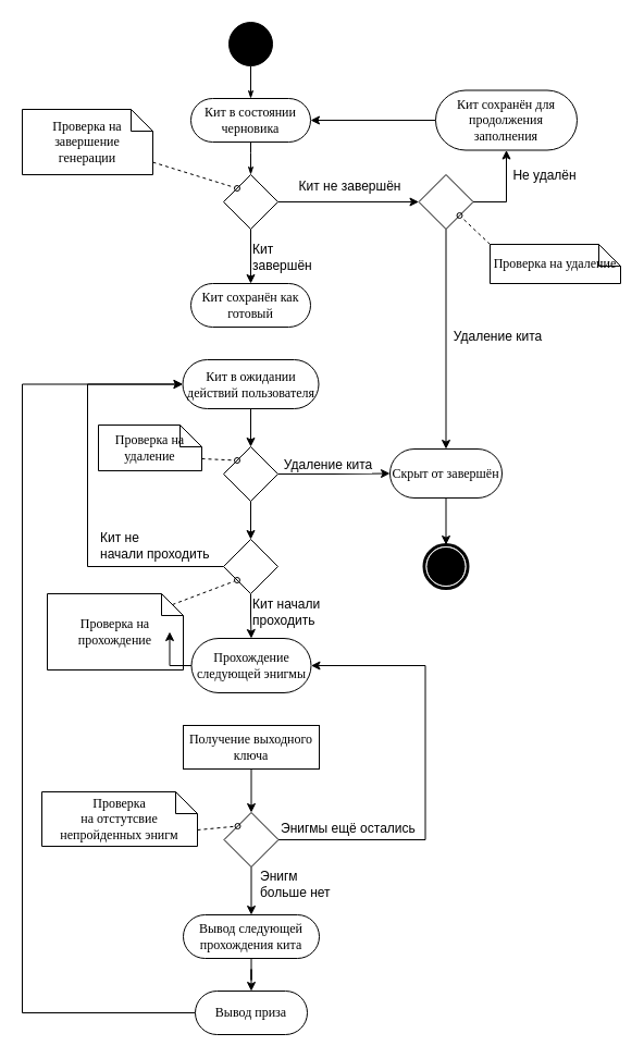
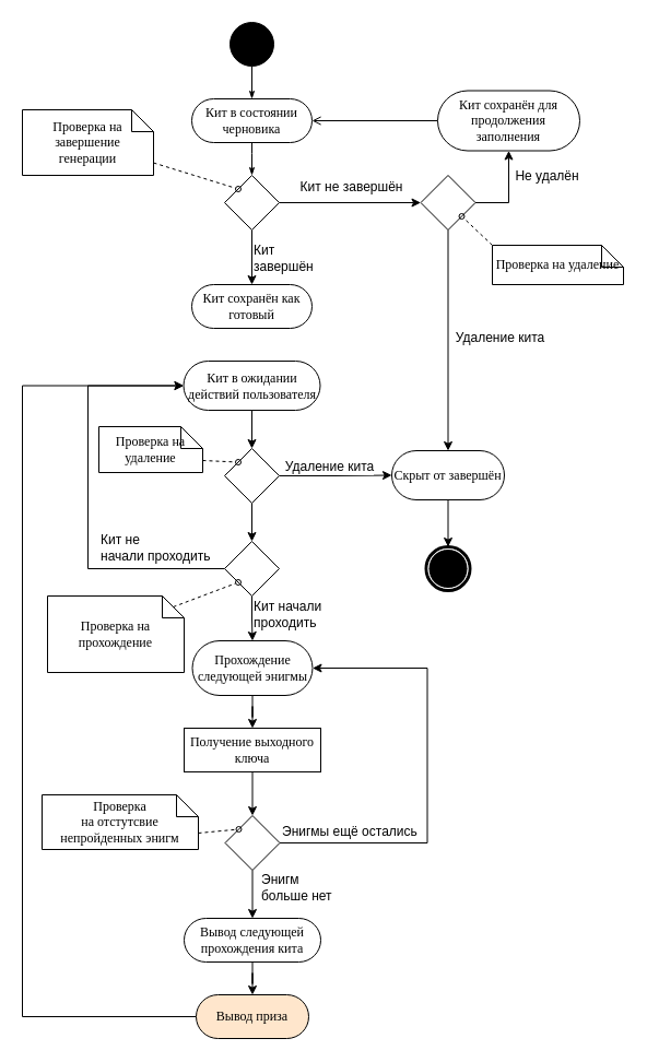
  <mxCell id="0" />
  <mxCell id="1" parent="0" />
  <mxCell id="2" style="edgeStyle=orthogonalEdgeStyle;rounded=0;html=1;labelBackgroundColor=none;startArrow=none;startFill=0;startSize=5;endArrow=classicThin;endFill=1;endSize=5;jettySize=auto;orthogonalLoop=1;strokeColor=#000000;strokeWidth=1;fontFamily=Verdana;fontSize=12;fontColor=#000000;" edge="1" parent="1" source="3" target="4"><mxGeometry relative="1" as="geometry" /></mxCell>
  <mxCell id="3" value="" style="ellipse;whiteSpace=wrap;html=1;rounded=0;shadow=0;comic=0;labelBackgroundColor=none;strokeColor=#000000;strokeWidth=1;fillColor=#000000;fontFamily=Verdana;fontSize=12;fontColor=#000000;align=center;" vertex="1" parent="1"><mxGeometry x="210" y="20" width="40" height="40" as="geometry" /></mxCell>
  <mxCell id="4" value="Кит в состоянии черновика" style="rounded=1;whiteSpace=wrap;html=1;shadow=0;comic=0;labelBackgroundColor=none;strokeColor=#000000;strokeWidth=1;fillColor=#ffffff;fontFamily=Verdana;fontSize=12;fontColor=#000000;align=center;arcSize=50;" vertex="1" parent="1"><mxGeometry x="175" y="90" width="110" height="40" as="geometry" /></mxCell>
  <mxCell id="5" style="edgeStyle=orthogonalEdgeStyle;rounded=0;html=1;entryX=0.5;entryY=0;labelBackgroundColor=none;startArrow=none;startFill=0;startSize=5;endArrow=classicThin;endFill=1;endSize=5;jettySize=auto;orthogonalLoop=1;strokeColor=#000000;strokeWidth=1;fontFamily=Verdana;fontSize=12;fontColor=#000000;exitX=0.5;exitY=1;exitDx=0;exitDy=0;entryDx=0;entryDy=0;" edge="1" parent="1" source="4" target="10"><mxGeometry relative="1" as="geometry"><Array as="points"><mxPoint x="230" y="140" /><mxPoint x="230" y="140" /></Array><mxPoint x="-21.333" y="139.667" as="targetPoint" /></mxGeometry></mxCell>
  <mxCell id="6" style="edgeStyle=orthogonalEdgeStyle;rounded=0;orthogonalLoop=1;jettySize=auto;html=1;exitX=0.5;exitY=1;exitDx=0;exitDy=0;entryX=0.5;entryY=0;entryDx=0;entryDy=0;" edge="1" parent="1" source="10" target="17"><mxGeometry relative="1" as="geometry" /></mxCell>
  <mxCell id="7" value="&lt;div&gt;Кит&lt;/div&gt;&lt;div align=&quot;left&quot;&gt;завершён&lt;/div&gt;" style="text;html=1;resizable=0;points=[];align=left;verticalAlign=middle;labelBackgroundColor=#ffffff;" vertex="1" connectable="0" parent="6"><mxGeometry x="-0.052" relative="1" as="geometry"><mxPoint y="1.5" as="offset" /></mxGeometry></mxCell>
  <mxCell id="8" value="" style="edgeStyle=orthogonalEdgeStyle;rounded=0;orthogonalLoop=1;jettySize=auto;html=1;" edge="1" parent="1" source="10" target="14"><mxGeometry relative="1" as="geometry" /></mxCell>
  <mxCell id="9" value="Кит не завершён" style="text;html=1;resizable=0;points=[];align=center;verticalAlign=middle;labelBackgroundColor=#ffffff;" vertex="1" connectable="0" parent="8"><mxGeometry x="-0.248" y="-2" relative="1" as="geometry"><mxPoint x="16.5" y="-17" as="offset" /></mxGeometry></mxCell>
  <mxCell id="10" value="" style="rhombus;whiteSpace=wrap;html=1;" vertex="1" parent="1"><mxGeometry x="205" y="160" width="50" height="50" as="geometry" /></mxCell>
  <mxCell id="11" style="edgeStyle=orthogonalEdgeStyle;rounded=0;orthogonalLoop=1;jettySize=auto;html=1;exitX=1;exitY=0.5;exitDx=0;exitDy=0;entryX=0.5;entryY=1;entryDx=0;entryDy=0;" edge="1" parent="1" source="14" target="21"><mxGeometry relative="1" as="geometry" /></mxCell>
  <mxCell id="12" value="Не удалён" style="text;html=1;resizable=0;points=[];align=center;verticalAlign=middle;labelBackgroundColor=#ffffff;" vertex="1" connectable="0" parent="11"><mxGeometry x="-0.213" y="16" relative="1" as="geometry"><mxPoint x="50.5" y="-24.5" as="offset" /></mxGeometry></mxCell>
  <mxCell id="13" style="edgeStyle=orthogonalEdgeStyle;rounded=0;orthogonalLoop=1;jettySize=auto;html=1;entryX=0.5;entryY=0;entryDx=0;entryDy=0;" edge="1" parent="1" source="14" target="49"><mxGeometry relative="1" as="geometry" /></mxCell>
  <mxCell id="14" value="" style="rhombus;whiteSpace=wrap;html=1;" vertex="1" parent="1"><mxGeometry x="384.5" y="160" width="50" height="50" as="geometry" /></mxCell>
  <mxCell id="15" style="edgeStyle=none;rounded=0;html=1;dashed=1;labelBackgroundColor=none;startArrow=none;startFill=0;startSize=5;endArrow=oval;endFill=0;endSize=5;jettySize=auto;orthogonalLoop=1;strokeColor=#000000;strokeWidth=1;fontFamily=Verdana;fontSize=12;fontColor=#000000;entryX=0;entryY=0;entryDx=0;entryDy=0;" edge="1" parent="1" source="16" target="10"><mxGeometry relative="1" as="geometry"><mxPoint x="230" y="140" as="targetPoint" /></mxGeometry></mxCell>
  <mxCell id="16" value="&lt;div&gt;Проверка на завершение&lt;/div&gt;&lt;div&gt;генерации&lt;br&gt;&lt;/div&gt;" style="shape=note;whiteSpace=wrap;html=1;rounded=0;shadow=0;comic=0;labelBackgroundColor=none;strokeColor=#000000;strokeWidth=1;fillColor=#ffffff;fontFamily=Verdana;fontSize=12;fontColor=#000000;align=center;size=20;" vertex="1" parent="1"><mxGeometry x="20" y="100" width="120" height="60" as="geometry" /></mxCell>
  <mxCell id="17" value="Кит сохранён как готовый" style="rounded=1;whiteSpace=wrap;html=1;shadow=0;comic=0;labelBackgroundColor=none;strokeColor=#000000;strokeWidth=1;fillColor=#ffffff;fontFamily=Verdana;fontSize=12;fontColor=#000000;align=center;arcSize=50;" vertex="1" parent="1"><mxGeometry x="175" y="260" width="110" height="40" as="geometry" /></mxCell>
  <mxCell id="18" style="edgeStyle=orthogonalEdgeStyle;rounded=0;orthogonalLoop=1;jettySize=auto;html=1;exitX=0.5;exitY=1;exitDx=0;exitDy=0;entryX=0.5;entryY=0;entryDx=0;entryDy=0;" edge="1" parent="1" source="19" target="47"><mxGeometry relative="1" as="geometry" /></mxCell>
  <mxCell id="19" value="Кит в ожидании действий пользователя" style="rounded=1;whiteSpace=wrap;html=1;shadow=0;comic=0;labelBackgroundColor=none;strokeColor=#000000;strokeWidth=1;fillColor=#ffffff;fontFamily=Verdana;fontSize=12;fontColor=#000000;align=center;arcSize=50;" vertex="1" parent="1"><mxGeometry x="167.5" y="330" width="125" height="45" as="geometry" /></mxCell>
- <mxCell id="20" style="edgeStyle=orthogonalEdgeStyle;rounded=0;orthogonalLoop=1;jettySize=auto;html=1;exitX=0;exitY=0.5;exitDx=0;exitDy=0;entryX=1;entryY=0.5;entryDx=0;entryDy=0;" edge="1" parent="1" source="21" target="4"><mxGeometry relative="1" as="geometry" /></mxCell>
+ <mxCell id="20" style="edgeStyle=orthogonalEdgeStyle;rounded=0;orthogonalLoop=1;jettySize=auto;html=1;exitX=0;exitY=0.5;exitDx=0;exitDy=0;entryX=1;entryY=0.5;entryDx=0;entryDy=0;endArrow=open;" edge="1" parent="1" source="21" target="4"><mxGeometry relative="1" as="geometry" /></mxCell>
  <mxCell id="21" value="Кит сохранён для продолжения заполнения" style="rounded=1;whiteSpace=wrap;html=1;shadow=0;comic=0;labelBackgroundColor=none;strokeColor=#000000;strokeWidth=1;fillColor=#ffffff;fontFamily=Verdana;fontSize=12;fontColor=#000000;align=center;arcSize=50;" vertex="1" parent="1"><mxGeometry x="400" y="82.5" width="130" height="55" as="geometry" /></mxCell>
  <mxCell id="22" style="edgeStyle=orthogonalEdgeStyle;rounded=0;orthogonalLoop=1;jettySize=auto;html=1;exitX=0.5;exitY=1;exitDx=0;exitDy=0;entryX=0.5;entryY=0;entryDx=0;entryDy=0;" edge="1" parent="1" source="26" target="30"><mxGeometry relative="1" as="geometry" /></mxCell>
  <mxCell id="23" value="&lt;div align=&quot;left&quot;&gt;Кит начали &lt;br&gt;&lt;/div&gt;&lt;div&gt;проходить&lt;/div&gt;" style="text;html=1;resizable=0;points=[];align=left;verticalAlign=middle;labelBackgroundColor=#ffffff;" vertex="1" connectable="0" parent="22"><mxGeometry x="0.832" y="-1" relative="1" as="geometry"><mxPoint x="0.5" y="-21.5" as="offset" /></mxGeometry></mxCell>
  <mxCell id="24" style="edgeStyle=orthogonalEdgeStyle;rounded=0;orthogonalLoop=1;jettySize=auto;html=1;exitX=0;exitY=0.5;exitDx=0;exitDy=0;entryX=0;entryY=0.5;entryDx=0;entryDy=0;" edge="1" parent="1" source="26" target="19"><mxGeometry relative="1" as="geometry"><mxPoint x="-210" y="585" as="targetPoint" /><Array as="points"><mxPoint x="80" y="520" /><mxPoint x="80" y="352" /></Array></mxGeometry></mxCell>
  <mxCell id="25" value="&lt;div&gt;Кит не &lt;br&gt;&lt;/div&gt;&lt;div&gt;начали проходить&lt;/div&gt;" style="text;html=1;resizable=0;points=[];align=left;verticalAlign=middle;labelBackgroundColor=#ffffff;" vertex="1" connectable="0" parent="24"><mxGeometry x="-0.745" y="2" relative="1" as="geometry"><mxPoint x="-67" y="-21.5" as="offset" /></mxGeometry></mxCell>
  <mxCell id="26" value="" style="rhombus;whiteSpace=wrap;html=1;" vertex="1" parent="1"><mxGeometry x="205" y="495" width="50" height="50" as="geometry" /></mxCell>
  <mxCell id="27" style="edgeStyle=none;rounded=0;html=1;dashed=1;labelBackgroundColor=none;startArrow=none;startFill=0;startSize=5;endArrow=oval;endFill=0;endSize=5;jettySize=auto;orthogonalLoop=1;strokeColor=#000000;strokeWidth=1;fontFamily=Verdana;fontSize=12;fontColor=#000000;entryX=0;entryY=1;entryDx=0;entryDy=0;exitX=0;exitY=0;exitDx=115;exitDy=10;exitPerimeter=0;" edge="1" parent="1" source="28" target="26"><mxGeometry relative="1" as="geometry"><mxPoint x="-30" y="580" as="targetPoint" /></mxGeometry></mxCell>
  <mxCell id="28" value="Проверка на прохождение" style="shape=note;whiteSpace=wrap;html=1;rounded=0;shadow=0;comic=0;labelBackgroundColor=none;strokeColor=#000000;strokeWidth=1;fillColor=#ffffff;fontFamily=Verdana;fontSize=12;fontColor=#000000;align=center;size=20;" vertex="1" parent="1"><mxGeometry x="43" y="545" width="125" height="70" as="geometry" /></mxCell>
- <mxCell id="29" value="" style="edgeStyle=orthogonalEdgeStyle;rounded=0;orthogonalLoop=1;jettySize=auto;html=1;" edge="1" parent="1" source="30" target="28"><mxGeometry relative="1" as="geometry" /></mxCell>
+ <mxCell id="29" value="" style="edgeStyle=orthogonalEdgeStyle;rounded=0;orthogonalLoop=1;jettySize=auto;html=1;" edge="1" parent="1" source="30" target="32"><mxGeometry relative="1" as="geometry" /></mxCell>
  <mxCell id="30" value="Прохождение следующей энигмы" style="rounded=1;whiteSpace=wrap;html=1;shadow=0;comic=0;labelBackgroundColor=none;strokeColor=#000000;strokeWidth=1;fillColor=#ffffff;fontFamily=Verdana;fontSize=12;fontColor=#000000;align=center;arcSize=50;" vertex="1" parent="1"><mxGeometry x="175.5" y="586" width="110" height="50" as="geometry" /></mxCell>
  <mxCell id="31" style="edgeStyle=orthogonalEdgeStyle;rounded=0;orthogonalLoop=1;jettySize=auto;html=1;exitX=0.5;exitY=1;exitDx=0;exitDy=0;" edge="1" parent="1" source="32" target="35"><mxGeometry relative="1" as="geometry" /></mxCell>
  <mxCell id="32" value="Получение выходного ключа" style="whiteSpace=wrap;html=1;shadow=0;comic=0;labelBackgroundColor=none;strokeColor=#000000;strokeWidth=1;fillColor=#ffffff;fontFamily=Verdana;fontSize=12;fontColor=#000000;align=center;arcSize=50;rounded=0;" vertex="1" parent="1"><mxGeometry x="168" y="666" width="125" height="40" as="geometry" /></mxCell>
  <mxCell id="33" style="edgeStyle=orthogonalEdgeStyle;rounded=0;orthogonalLoop=1;jettySize=auto;html=1;exitX=0.5;exitY=1;exitDx=0;exitDy=0;entryX=0.5;entryY=0;entryDx=0;entryDy=0;" edge="1" parent="1" source="35" target="39"><mxGeometry relative="1" as="geometry" /></mxCell>
  <mxCell id="34" style="edgeStyle=orthogonalEdgeStyle;rounded=0;orthogonalLoop=1;jettySize=auto;html=1;exitX=1;exitY=0.5;exitDx=0;exitDy=0;entryX=1;entryY=0.5;entryDx=0;entryDy=0;" edge="1" parent="1" source="35" target="30"><mxGeometry relative="1" as="geometry"><Array as="points"><mxPoint x="390.5" y="771" /><mxPoint x="390.5" y="611" /></Array></mxGeometry></mxCell>
  <mxCell id="35" value="" style="rhombus;whiteSpace=wrap;html=1;" vertex="1" parent="1"><mxGeometry x="205.5" y="746" width="50" height="50" as="geometry" /></mxCell>
  <mxCell id="36" style="edgeStyle=none;rounded=0;html=1;dashed=1;labelBackgroundColor=none;startArrow=none;startFill=0;startSize=5;endArrow=oval;endFill=0;endSize=5;jettySize=auto;orthogonalLoop=1;strokeColor=#000000;strokeWidth=1;fontFamily=Verdana;fontSize=12;fontColor=#000000;entryX=0;entryY=0;entryDx=0;entryDy=0;exitX=0;exitY=0;exitDx=143;exitDy=35;exitPerimeter=0;" edge="1" parent="1" source="37" target="35"><mxGeometry relative="1" as="geometry"><mxPoint x="230.5" y="721" as="targetPoint" /></mxGeometry></mxCell>
  <mxCell id="37" value="&lt;div&gt;Проверка&lt;/div&gt;&lt;div&gt;на отстутсвие&lt;/div&gt;&lt;div&gt;непройденных энигм&lt;br&gt;&lt;/div&gt;" style="shape=note;whiteSpace=wrap;html=1;rounded=0;shadow=0;comic=0;labelBackgroundColor=none;strokeColor=#000000;strokeWidth=1;fillColor=#ffffff;fontFamily=Verdana;fontSize=12;fontColor=#000000;align=center;size=20;" vertex="1" parent="1"><mxGeometry x="38" y="727" width="143" height="50" as="geometry" /></mxCell>
  <mxCell id="38" value="" style="edgeStyle=orthogonalEdgeStyle;rounded=0;orthogonalLoop=1;jettySize=auto;html=1;" edge="1" parent="1" source="39" target="41"><mxGeometry relative="1" as="geometry" /></mxCell>
  <mxCell id="39" value="Вывод следующей прохождения кита" style="rounded=1;whiteSpace=wrap;html=1;shadow=0;comic=0;labelBackgroundColor=none;strokeColor=#000000;strokeWidth=1;fillColor=#ffffff;fontFamily=Verdana;fontSize=12;fontColor=#000000;align=center;arcSize=50;" vertex="1" parent="1"><mxGeometry x="168" y="840" width="125" height="40" as="geometry" /></mxCell>
  <mxCell id="40" style="edgeStyle=orthogonalEdgeStyle;rounded=0;orthogonalLoop=1;jettySize=auto;html=1;exitX=0;exitY=0.5;exitDx=0;exitDy=0;entryX=0;entryY=0.5;entryDx=0;entryDy=0;" edge="1" parent="1" source="41" target="19"><mxGeometry relative="1" as="geometry"><mxPoint x="-10" y="610" as="targetPoint" /><Array as="points"><mxPoint x="20" y="930" /><mxPoint x="20" y="352" /></Array></mxGeometry></mxCell>
- <mxCell id="41" value="Вывод приза" style="rounded=1;whiteSpace=wrap;html=1;shadow=0;comic=0;labelBackgroundColor=none;strokeColor=#000000;strokeWidth=1;fillColor=#ffffff;fontFamily=Verdana;fontSize=12;fontColor=#000000;align=center;arcSize=50;" vertex="1" parent="1"><mxGeometry x="179" y="910" width="103" height="40" as="geometry" /></mxCell>
+ <mxCell id="41" value="Вывод приза" style="rounded=1;whiteSpace=wrap;html=1;shadow=0;comic=0;labelBackgroundColor=none;strokeColor=#000000;strokeWidth=1;fillColor=#ffe6cc;fontFamily=Verdana;fontSize=12;fontColor=#000000;align=center;arcSize=50;" vertex="1" parent="1"><mxGeometry x="179" y="910" width="103" height="40" as="geometry" /></mxCell>
  <mxCell id="42" value="&lt;div&gt;Энигм &lt;br&gt;&lt;/div&gt;&lt;div&gt;больше нет&lt;/div&gt;" style="text;html=1;resizable=0;points=[];align=left;verticalAlign=middle;labelBackgroundColor=#ffffff;" vertex="1" connectable="0" parent="1"><mxGeometry x="250.333" y="825.833" as="geometry"><mxPoint x="-13.5" y="-14.5" as="offset" /></mxGeometry></mxCell>
  <mxCell id="43" value="&lt;div&gt;Энигмы ещё остались&lt;br&gt;&lt;/div&gt;" style="text;html=1;resizable=0;points=[];align=left;verticalAlign=middle;labelBackgroundColor=#ffffff;" vertex="1" connectable="0" parent="1"><mxGeometry x="277.833" y="766.833" as="geometry"><mxPoint x="-21.5" y="-6.5" as="offset" /></mxGeometry></mxCell>
  <mxCell id="44" style="edgeStyle=orthogonalEdgeStyle;rounded=0;orthogonalLoop=1;jettySize=auto;html=1;exitX=1;exitY=0.5;exitDx=0;exitDy=0;entryX=0;entryY=0.5;entryDx=0;entryDy=0;" edge="1" parent="1" source="47" target="49"><mxGeometry relative="1" as="geometry" /></mxCell>
  <mxCell id="45" value="Удаление кита" style="text;html=1;resizable=0;points=[];align=center;verticalAlign=middle;labelBackgroundColor=#ffffff;" vertex="1" connectable="0" parent="44"><mxGeometry x="-0.268" y="2" relative="1" as="geometry"><mxPoint x="7" y="-6.5" as="offset" /></mxGeometry></mxCell>
  <mxCell id="46" style="edgeStyle=orthogonalEdgeStyle;rounded=0;orthogonalLoop=1;jettySize=auto;html=1;exitX=0.5;exitY=1;exitDx=0;exitDy=0;entryX=0.5;entryY=0;entryDx=0;entryDy=0;" edge="1" parent="1" source="47" target="26"><mxGeometry relative="1" as="geometry" /></mxCell>
  <mxCell id="47" value="" style="rhombus;whiteSpace=wrap;html=1;" vertex="1" parent="1"><mxGeometry x="205" y="410" width="50" height="50" as="geometry" /></mxCell>
  <mxCell id="48" style="edgeStyle=orthogonalEdgeStyle;rounded=0;orthogonalLoop=1;jettySize=auto;html=1;exitX=0.5;exitY=1;exitDx=0;exitDy=0;entryX=0;entryY=0.5;entryDx=0;entryDy=0;" edge="1" parent="1" source="49" target="50"><mxGeometry relative="1" as="geometry" /></mxCell>
  <mxCell id="49" value="Скрыт от завершён" style="rounded=1;whiteSpace=wrap;html=1;shadow=0;comic=0;labelBackgroundColor=none;strokeColor=#000000;strokeWidth=1;fillColor=#ffffff;fontFamily=Verdana;fontSize=12;fontColor=#000000;align=center;arcSize=50;" vertex="1" parent="1"><mxGeometry x="358" y="412" width="103" height="45" as="geometry" /></mxCell>
  <mxCell id="50" value="" style="shape=mxgraph.bpmn.shape;html=1;verticalLabelPosition=bottom;labelBackgroundColor=#ffffff;verticalAlign=top;perimeter=ellipsePerimeter;outline=end;symbol=terminate;rounded=0;shadow=0;comic=0;strokeColor=#000000;strokeWidth=1;fillColor=#ffffff;fontFamily=Verdana;fontSize=12;fontColor=#000000;align=center;direction=south;" vertex="1" parent="1"><mxGeometry x="389.5" y="500" width="40" height="40" as="geometry" /></mxCell>
  <mxCell id="51" style="edgeStyle=none;rounded=0;html=1;dashed=1;labelBackgroundColor=none;startArrow=none;startFill=0;startSize=5;endArrow=oval;endFill=0;endSize=5;jettySize=auto;orthogonalLoop=1;strokeColor=#000000;strokeWidth=1;fontFamily=Verdana;fontSize=12;fontColor=#000000;exitX=0;exitY=0;exitDx=0;exitDy=0;exitPerimeter=0;entryX=1;entryY=1;entryDx=0;entryDy=0;" edge="1" parent="1" source="52" target="14"><mxGeometry relative="1" as="geometry"><mxPoint x="660" y="264" as="targetPoint" /></mxGeometry></mxCell>
  <mxCell id="52" value="&lt;div&gt;Проверка на удаление&lt;br&gt;&lt;/div&gt;" style="shape=note;whiteSpace=wrap;html=1;rounded=0;shadow=0;comic=0;labelBackgroundColor=none;strokeColor=#000000;strokeWidth=1;fillColor=#ffffff;fontFamily=Verdana;fontSize=12;fontColor=#000000;align=center;size=20;" vertex="1" parent="1"><mxGeometry x="450" y="224" width="120" height="36" as="geometry" /></mxCell>
  <mxCell id="53" value="Удаление кита" style="text;html=1;resizable=0;points=[];align=center;verticalAlign=middle;labelBackgroundColor=#ffffff;" vertex="1" connectable="0" parent="1"><mxGeometry x="449.833" y="315.167" as="geometry"><mxPoint x="7" y="-6.5" as="offset" /></mxGeometry></mxCell>
  <mxCell id="54" style="edgeStyle=none;rounded=0;html=1;dashed=1;labelBackgroundColor=none;startArrow=none;startFill=0;startSize=5;endArrow=oval;endFill=0;endSize=5;jettySize=auto;orthogonalLoop=1;strokeColor=#000000;strokeWidth=1;fontFamily=Verdana;fontSize=12;fontColor=#000000;entryX=0;entryY=0;entryDx=0;entryDy=0;exitX=0;exitY=0;exitDx=95;exitDy=31;exitPerimeter=0;" edge="1" parent="1" source="55" target="47"><mxGeometry relative="1" as="geometry"><mxPoint x="227.5" y="542.5" as="targetPoint" /></mxGeometry></mxCell>
  <mxCell id="55" value="Проверка на удаление" style="shape=note;whiteSpace=wrap;html=1;rounded=0;shadow=0;comic=0;labelBackgroundColor=none;strokeColor=#000000;strokeWidth=1;fillColor=#ffffff;fontFamily=Verdana;fontSize=12;fontColor=#000000;align=center;size=20;" vertex="1" parent="1"><mxGeometry x="90" y="390" width="95" height="42" as="geometry" /></mxCell>
